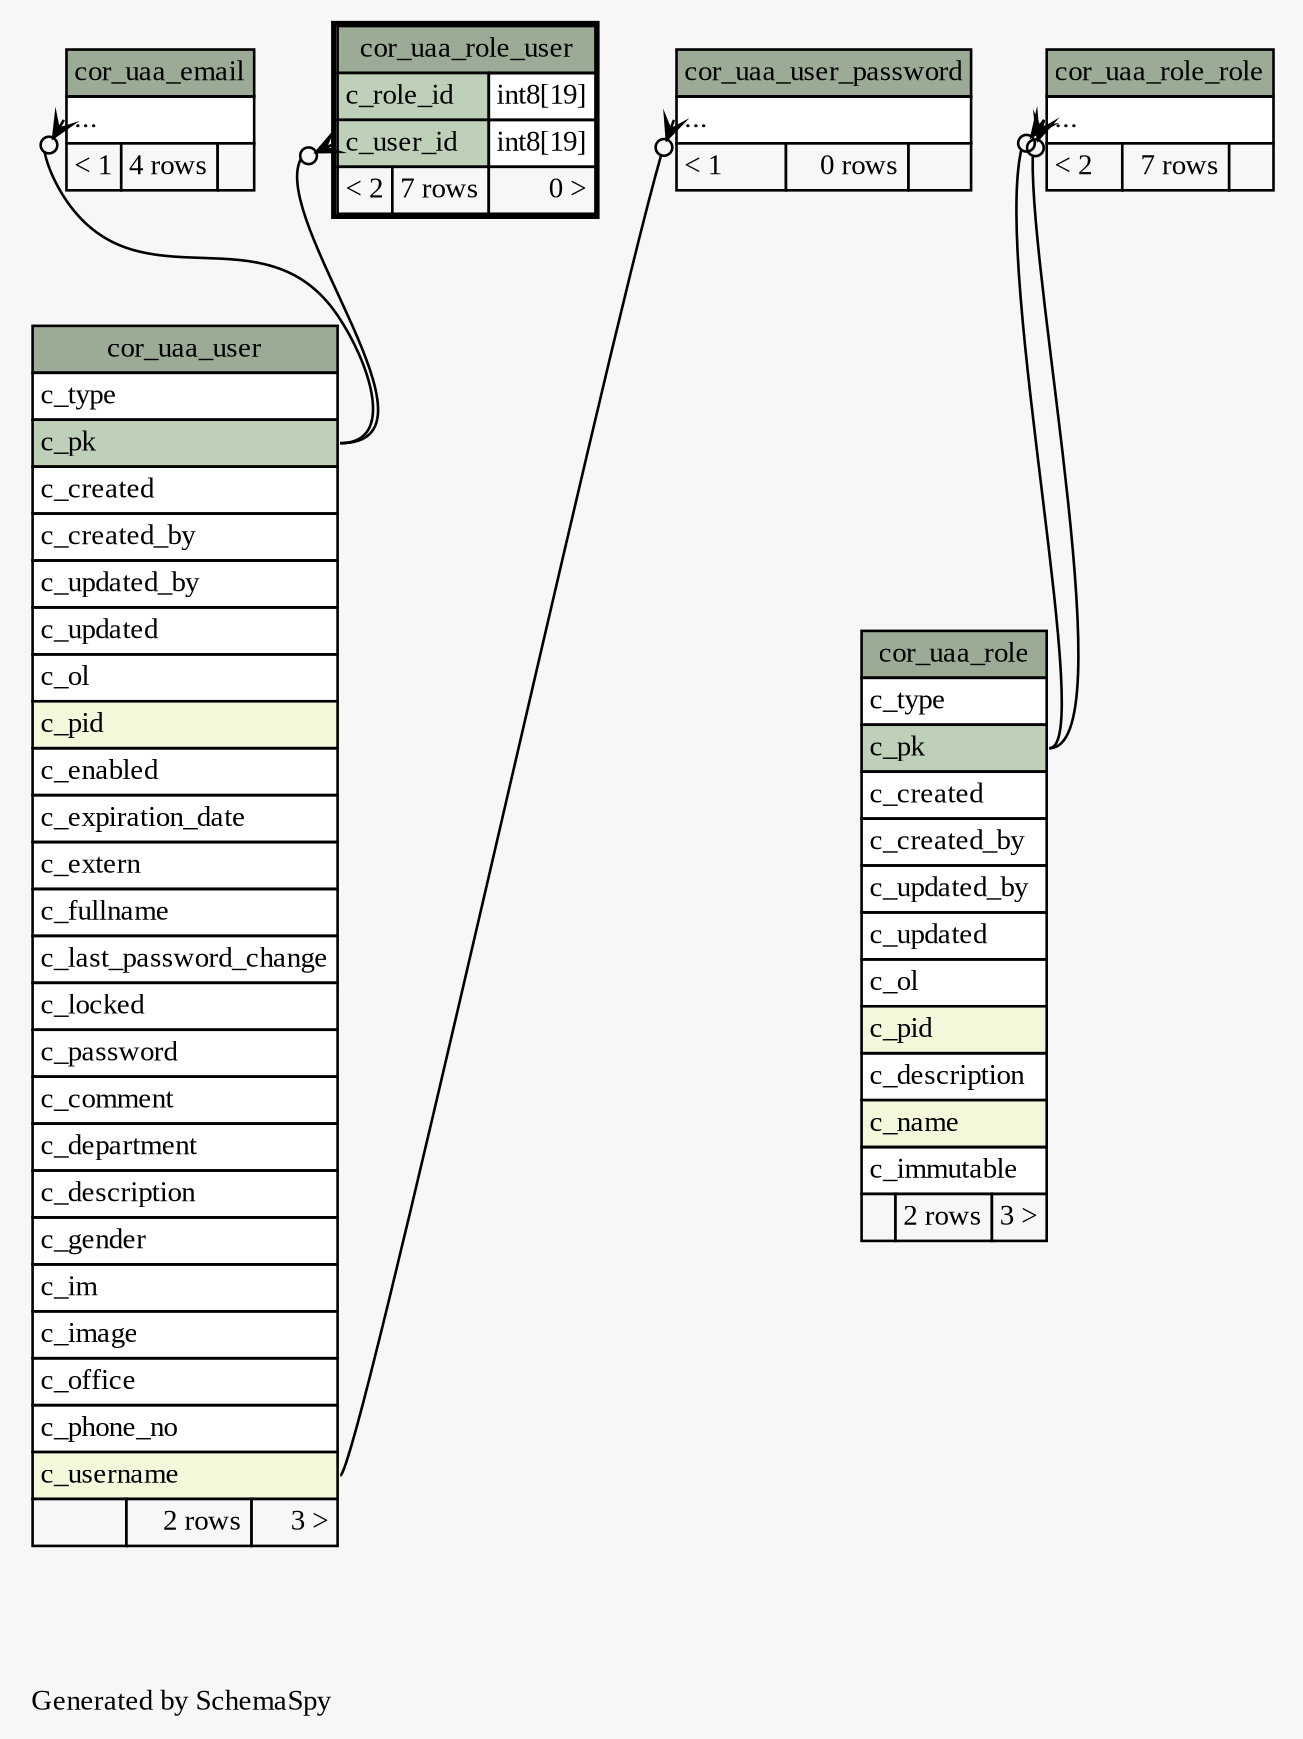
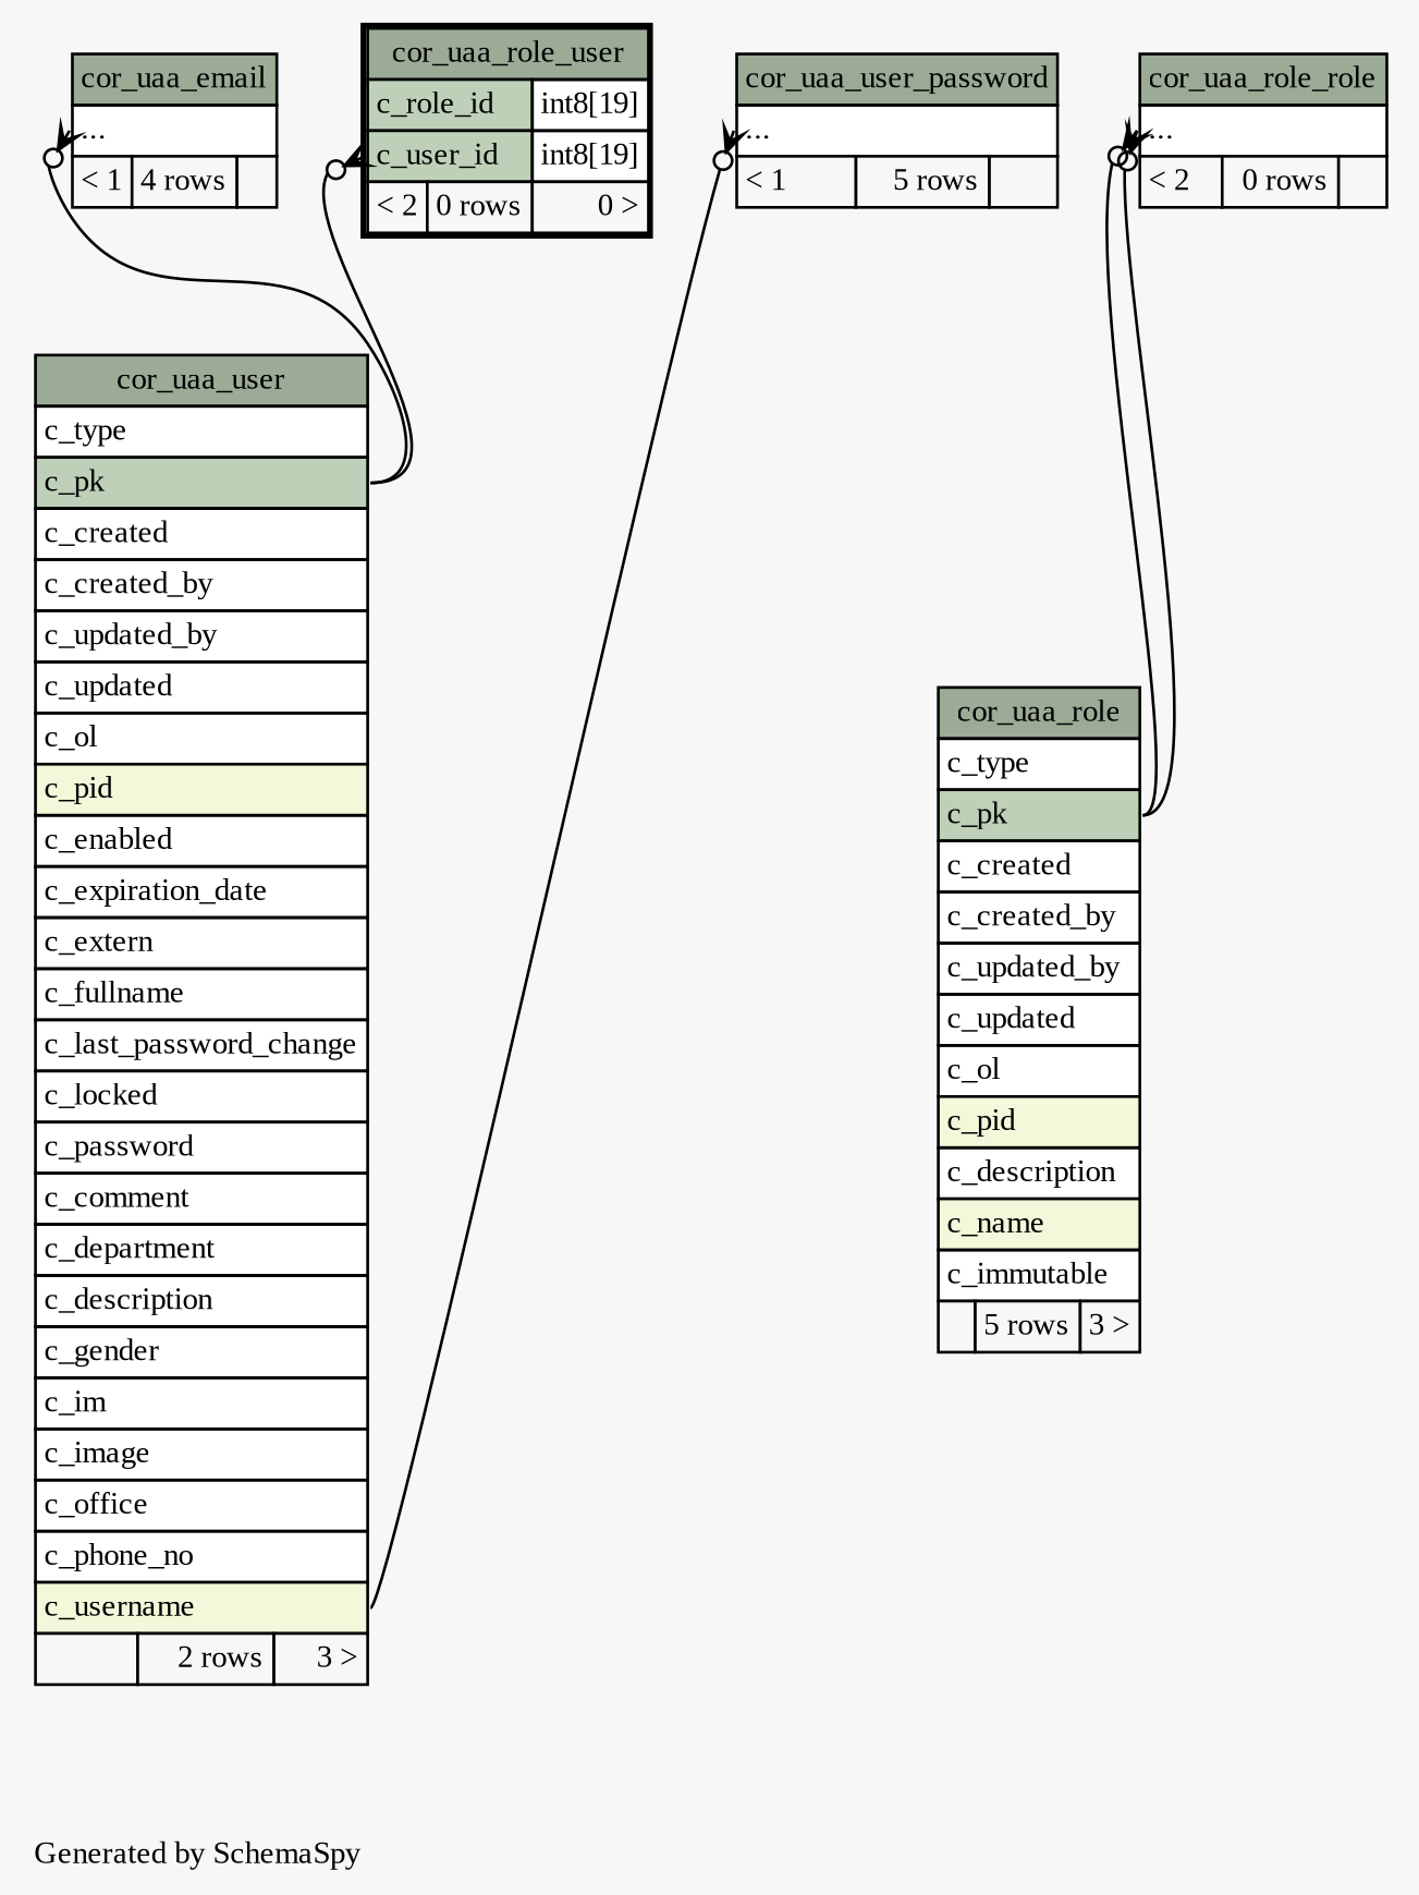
  digraph {
    bgcolor="#f7f7f7"
    fontname="Liberation Serif"
    fontsize=11
    label="\nGenerated by SchemaSpy"
    labeljust=l
    nodesep=0.18
    rankdir=TB
    ranksep=0.46
    node [fontname="Liberation Serif" fontsize=11 shape=plaintext]
    edge [arrowhead=none arrowsize=0.8 arrowtail=crowodot dir=back fontname="Liberation Serif" headport="c_pk:e" tailport="elipses:w"]
    n1 [label=<     <TABLE BORDER="0" CELLBORDER="1" CELLSPACING="0" BGCOLOR="#ffffff">       <TR><TD COLSPAN="3" BGCOLOR="#9bab96" ALIGN="CENTER">cor_uaa_email</TD></TR>       <TR><TD PORT="elipses" COLSPAN="3" ALIGN="LEFT">...</TD></TR>       <TR><TD ALIGN="LEFT" BGCOLOR="#f7f7f7">&lt; 1</TD><TD ALIGN="RIGHT" BGCOLOR="#f7f7f7">4 rows</TD><TD ALIGN="RIGHT" BGCOLOR="#f7f7f7">  </TD></TR>     </TABLE>>]
    n2 [label=<     <TABLE BORDER="0" CELLBORDER="1" CELLSPACING="0" BGCOLOR="#ffffff">       <TR><TD COLSPAN="3" BGCOLOR="#9bab96" ALIGN="CENTER">cor_uaa_user</TD></TR>       <TR><TD PORT="c_type" COLSPAN="3" ALIGN="LEFT">c_type</TD></TR>       <TR><TD PORT="c_pk" COLSPAN="3" BGCOLOR="#bed1b8" ALIGN="LEFT">c_pk</TD></TR>       <TR><TD PORT="c_created" COLSPAN="3" ALIGN="LEFT">c_created</TD></TR>       <TR><TD PORT="c_created_by" COLSPAN="3" ALIGN="LEFT">c_created_by</TD></TR>       <TR><TD PORT="c_updated_by" COLSPAN="3" ALIGN="LEFT">c_updated_by</TD></TR>       <TR><TD PORT="c_updated" COLSPAN="3" ALIGN="LEFT">c_updated</TD></TR>       <TR><TD PORT="c_ol" COLSPAN="3" ALIGN="LEFT">c_ol</TD></TR>       <TR><TD PORT="c_pid" COLSPAN="3" BGCOLOR="#f4f7da" ALIGN="LEFT">c_pid</TD></TR>       <TR><TD PORT="c_enabled" COLSPAN="3" ALIGN="LEFT">c_enabled</TD></TR>       <TR><TD PORT="c_expiration_date" COLSPAN="3" ALIGN="LEFT">c_expiration_date</TD></TR>       <TR><TD PORT="c_extern" COLSPAN="3" ALIGN="LEFT">c_extern</TD></TR>       <TR><TD PORT="c_fullname" COLSPAN="3" ALIGN="LEFT">c_fullname</TD></TR>       <TR><TD PORT="c_last_password_change" COLSPAN="3" ALIGN="LEFT">c_last_password_change</TD></TR>       <TR><TD PORT="c_locked" COLSPAN="3" ALIGN="LEFT">c_locked</TD></TR>       <TR><TD PORT="c_password" COLSPAN="3" ALIGN="LEFT">c_password</TD></TR>       <TR><TD PORT="c_comment" COLSPAN="3" ALIGN="LEFT">c_comment</TD></TR>       <TR><TD PORT="c_department" COLSPAN="3" ALIGN="LEFT">c_department</TD></TR>       <TR><TD PORT="c_description" COLSPAN="3" ALIGN="LEFT">c_description</TD></TR>       <TR><TD PORT="c_gender" COLSPAN="3" ALIGN="LEFT">c_gender</TD></TR>       <TR><TD PORT="c_im" COLSPAN="3" ALIGN="LEFT">c_im</TD></TR>       <TR><TD PORT="c_image" COLSPAN="3" ALIGN="LEFT">c_image</TD></TR>       <TR><TD PORT="c_office" COLSPAN="3" ALIGN="LEFT">c_office</TD></TR>       <TR><TD PORT="c_phone_no" COLSPAN="3" ALIGN="LEFT">c_phone_no</TD></TR>       <TR><TD PORT="c_username" COLSPAN="3" BGCOLOR="#f4f7da" ALIGN="LEFT">c_username</TD></TR>       <TR><TD ALIGN="LEFT" BGCOLOR="#f7f7f7">  </TD><TD ALIGN="RIGHT" BGCOLOR="#f7f7f7">2 rows</TD><TD ALIGN="RIGHT" BGCOLOR="#f7f7f7">3 &gt;</TD></TR>     </TABLE>>]
-   n3 [label=<     <TABLE BORDER="0" CELLBORDER="1" CELLSPACING="0" BGCOLOR="#ffffff">       <TR><TD COLSPAN="3" BGCOLOR="#9bab96" ALIGN="CENTER">cor_uaa_role_role</TD></TR>       <TR><TD PORT="elipses" COLSPAN="3" ALIGN="LEFT">...</TD></TR>       <TR><TD ALIGN="LEFT" BGCOLOR="#f7f7f7">&lt; 2</TD><TD ALIGN="RIGHT" BGCOLOR="#f7f7f7">7 rows</TD><TD ALIGN="RIGHT" BGCOLOR="#f7f7f7">  </TD></TR>     </TABLE>>]
-   n4 [label=<     <TABLE BORDER="0" CELLBORDER="1" CELLSPACING="0" BGCOLOR="#ffffff">       <TR><TD COLSPAN="3" BGCOLOR="#9bab96" ALIGN="CENTER">cor_uaa_role</TD></TR>       <TR><TD PORT="c_type" COLSPAN="3" ALIGN="LEFT">c_type</TD></TR>       <TR><TD PORT="c_pk" COLSPAN="3" BGCOLOR="#bed1b8" ALIGN="LEFT">c_pk</TD></TR>       <TR><TD PORT="c_created" COLSPAN="3" ALIGN="LEFT">c_created</TD></TR>       <TR><TD PORT="c_created_by" COLSPAN="3" ALIGN="LEFT">c_created_by</TD></TR>       <TR><TD PORT="c_updated_by" COLSPAN="3" ALIGN="LEFT">c_updated_by</TD></TR>       <TR><TD PORT="c_updated" COLSPAN="3" ALIGN="LEFT">c_updated</TD></TR>       <TR><TD PORT="c_ol" COLSPAN="3" ALIGN="LEFT">c_ol</TD></TR>       <TR><TD PORT="c_pid" COLSPAN="3" BGCOLOR="#f4f7da" ALIGN="LEFT">c_pid</TD></TR>       <TR><TD PORT="c_description" COLSPAN="3" ALIGN="LEFT">c_description</TD></TR>       <TR><TD PORT="c_name" COLSPAN="3" BGCOLOR="#f4f7da" ALIGN="LEFT">c_name</TD></TR>       <TR><TD PORT="c_immutable" COLSPAN="3" ALIGN="LEFT">c_immutable</TD></TR>       <TR><TD ALIGN="LEFT" BGCOLOR="#f7f7f7">  </TD><TD ALIGN="RIGHT" BGCOLOR="#f7f7f7">2 rows</TD><TD ALIGN="RIGHT" BGCOLOR="#f7f7f7">3 &gt;</TD></TR>     </TABLE>>]
-   n5 [label=<     <TABLE BORDER="2" CELLBORDER="1" CELLSPACING="0" BGCOLOR="#ffffff">       <TR><TD COLSPAN="3" BGCOLOR="#9bab96" ALIGN="CENTER">cor_uaa_role_user</TD></TR>       <TR><TD PORT="c_role_id" COLSPAN="2" BGCOLOR="#bed1b8" ALIGN="LEFT">c_role_id</TD><TD PORT="c_role_id.type" ALIGN="LEFT">int8[19]</TD></TR>       <TR><TD PORT="c_user_id" COLSPAN="2" BGCOLOR="#bed1b8" ALIGN="LEFT">c_user_id</TD><TD PORT="c_user_id.type" ALIGN="LEFT">int8[19]</TD></TR>       <TR><TD ALIGN="LEFT" BGCOLOR="#f7f7f7">&lt; 2</TD><TD ALIGN="RIGHT" BGCOLOR="#f7f7f7">7 rows</TD><TD ALIGN="RIGHT" BGCOLOR="#f7f7f7">0 &gt;</TD></TR>     </TABLE>>]
-   n6 [label=<     <TABLE BORDER="0" CELLBORDER="1" CELLSPACING="0" BGCOLOR="#ffffff">       <TR><TD COLSPAN="3" BGCOLOR="#9bab96" ALIGN="CENTER">cor_uaa_user_password</TD></TR>       <TR><TD PORT="elipses" COLSPAN="3" ALIGN="LEFT">...</TD></TR>       <TR><TD ALIGN="LEFT" BGCOLOR="#f7f7f7">&lt; 1</TD><TD ALIGN="RIGHT" BGCOLOR="#f7f7f7">0 rows</TD><TD ALIGN="RIGHT" BGCOLOR="#f7f7f7">  </TD></TR>     </TABLE>>]
+   n3 [label=<     <TABLE BORDER="0" CELLBORDER="1" CELLSPACING="0" BGCOLOR="#ffffff">       <TR><TD COLSPAN="3" BGCOLOR="#9bab96" ALIGN="CENTER">cor_uaa_role_role</TD></TR>       <TR><TD PORT="elipses" COLSPAN="3" ALIGN="LEFT">...</TD></TR>       <TR><TD ALIGN="LEFT" BGCOLOR="#f7f7f7">&lt; 2</TD><TD ALIGN="RIGHT" BGCOLOR="#f7f7f7">0 rows</TD><TD ALIGN="RIGHT" BGCOLOR="#f7f7f7">  </TD></TR>     </TABLE>>]
+   n4 [label=<     <TABLE BORDER="0" CELLBORDER="1" CELLSPACING="0" BGCOLOR="#ffffff">       <TR><TD COLSPAN="3" BGCOLOR="#9bab96" ALIGN="CENTER">cor_uaa_role</TD></TR>       <TR><TD PORT="c_type" COLSPAN="3" ALIGN="LEFT">c_type</TD></TR>       <TR><TD PORT="c_pk" COLSPAN="3" BGCOLOR="#bed1b8" ALIGN="LEFT">c_pk</TD></TR>       <TR><TD PORT="c_created" COLSPAN="3" ALIGN="LEFT">c_created</TD></TR>       <TR><TD PORT="c_created_by" COLSPAN="3" ALIGN="LEFT">c_created_by</TD></TR>       <TR><TD PORT="c_updated_by" COLSPAN="3" ALIGN="LEFT">c_updated_by</TD></TR>       <TR><TD PORT="c_updated" COLSPAN="3" ALIGN="LEFT">c_updated</TD></TR>       <TR><TD PORT="c_ol" COLSPAN="3" ALIGN="LEFT">c_ol</TD></TR>       <TR><TD PORT="c_pid" COLSPAN="3" BGCOLOR="#f4f7da" ALIGN="LEFT">c_pid</TD></TR>       <TR><TD PORT="c_description" COLSPAN="3" ALIGN="LEFT">c_description</TD></TR>       <TR><TD PORT="c_name" COLSPAN="3" BGCOLOR="#f4f7da" ALIGN="LEFT">c_name</TD></TR>       <TR><TD PORT="c_immutable" COLSPAN="3" ALIGN="LEFT">c_immutable</TD></TR>       <TR><TD ALIGN="LEFT" BGCOLOR="#f7f7f7">  </TD><TD ALIGN="RIGHT" BGCOLOR="#f7f7f7">5 rows</TD><TD ALIGN="RIGHT" BGCOLOR="#f7f7f7">3 &gt;</TD></TR>     </TABLE>>]
+   n5 [label=<     <TABLE BORDER="2" CELLBORDER="1" CELLSPACING="0" BGCOLOR="#ffffff">       <TR><TD COLSPAN="3" BGCOLOR="#9bab96" ALIGN="CENTER">cor_uaa_role_user</TD></TR>       <TR><TD PORT="c_role_id" COLSPAN="2" BGCOLOR="#bed1b8" ALIGN="LEFT">c_role_id</TD><TD PORT="c_role_id.type" ALIGN="LEFT">int8[19]</TD></TR>       <TR><TD PORT="c_user_id" COLSPAN="2" BGCOLOR="#bed1b8" ALIGN="LEFT">c_user_id</TD><TD PORT="c_user_id.type" ALIGN="LEFT">int8[19]</TD></TR>       <TR><TD ALIGN="LEFT" BGCOLOR="#f7f7f7">&lt; 2</TD><TD ALIGN="RIGHT" BGCOLOR="#f7f7f7">0 rows</TD><TD ALIGN="RIGHT" BGCOLOR="#f7f7f7">0 &gt;</TD></TR>     </TABLE>>]
+   n6 [label=<     <TABLE BORDER="0" CELLBORDER="1" CELLSPACING="0" BGCOLOR="#ffffff">       <TR><TD COLSPAN="3" BGCOLOR="#9bab96" ALIGN="CENTER">cor_uaa_user_password</TD></TR>       <TR><TD PORT="elipses" COLSPAN="3" ALIGN="LEFT">...</TD></TR>       <TR><TD ALIGN="LEFT" BGCOLOR="#f7f7f7">&lt; 1</TD><TD ALIGN="RIGHT" BGCOLOR="#f7f7f7">5 rows</TD><TD ALIGN="RIGHT" BGCOLOR="#f7f7f7">  </TD></TR>     </TABLE>>]
    n1 -> n2
    n3 -> n4
    n3 -> n4
    n5 -> n2 [tailport="c_user_id:w"]
    n6 -> n2 [headport="c_username:e"]
  }
